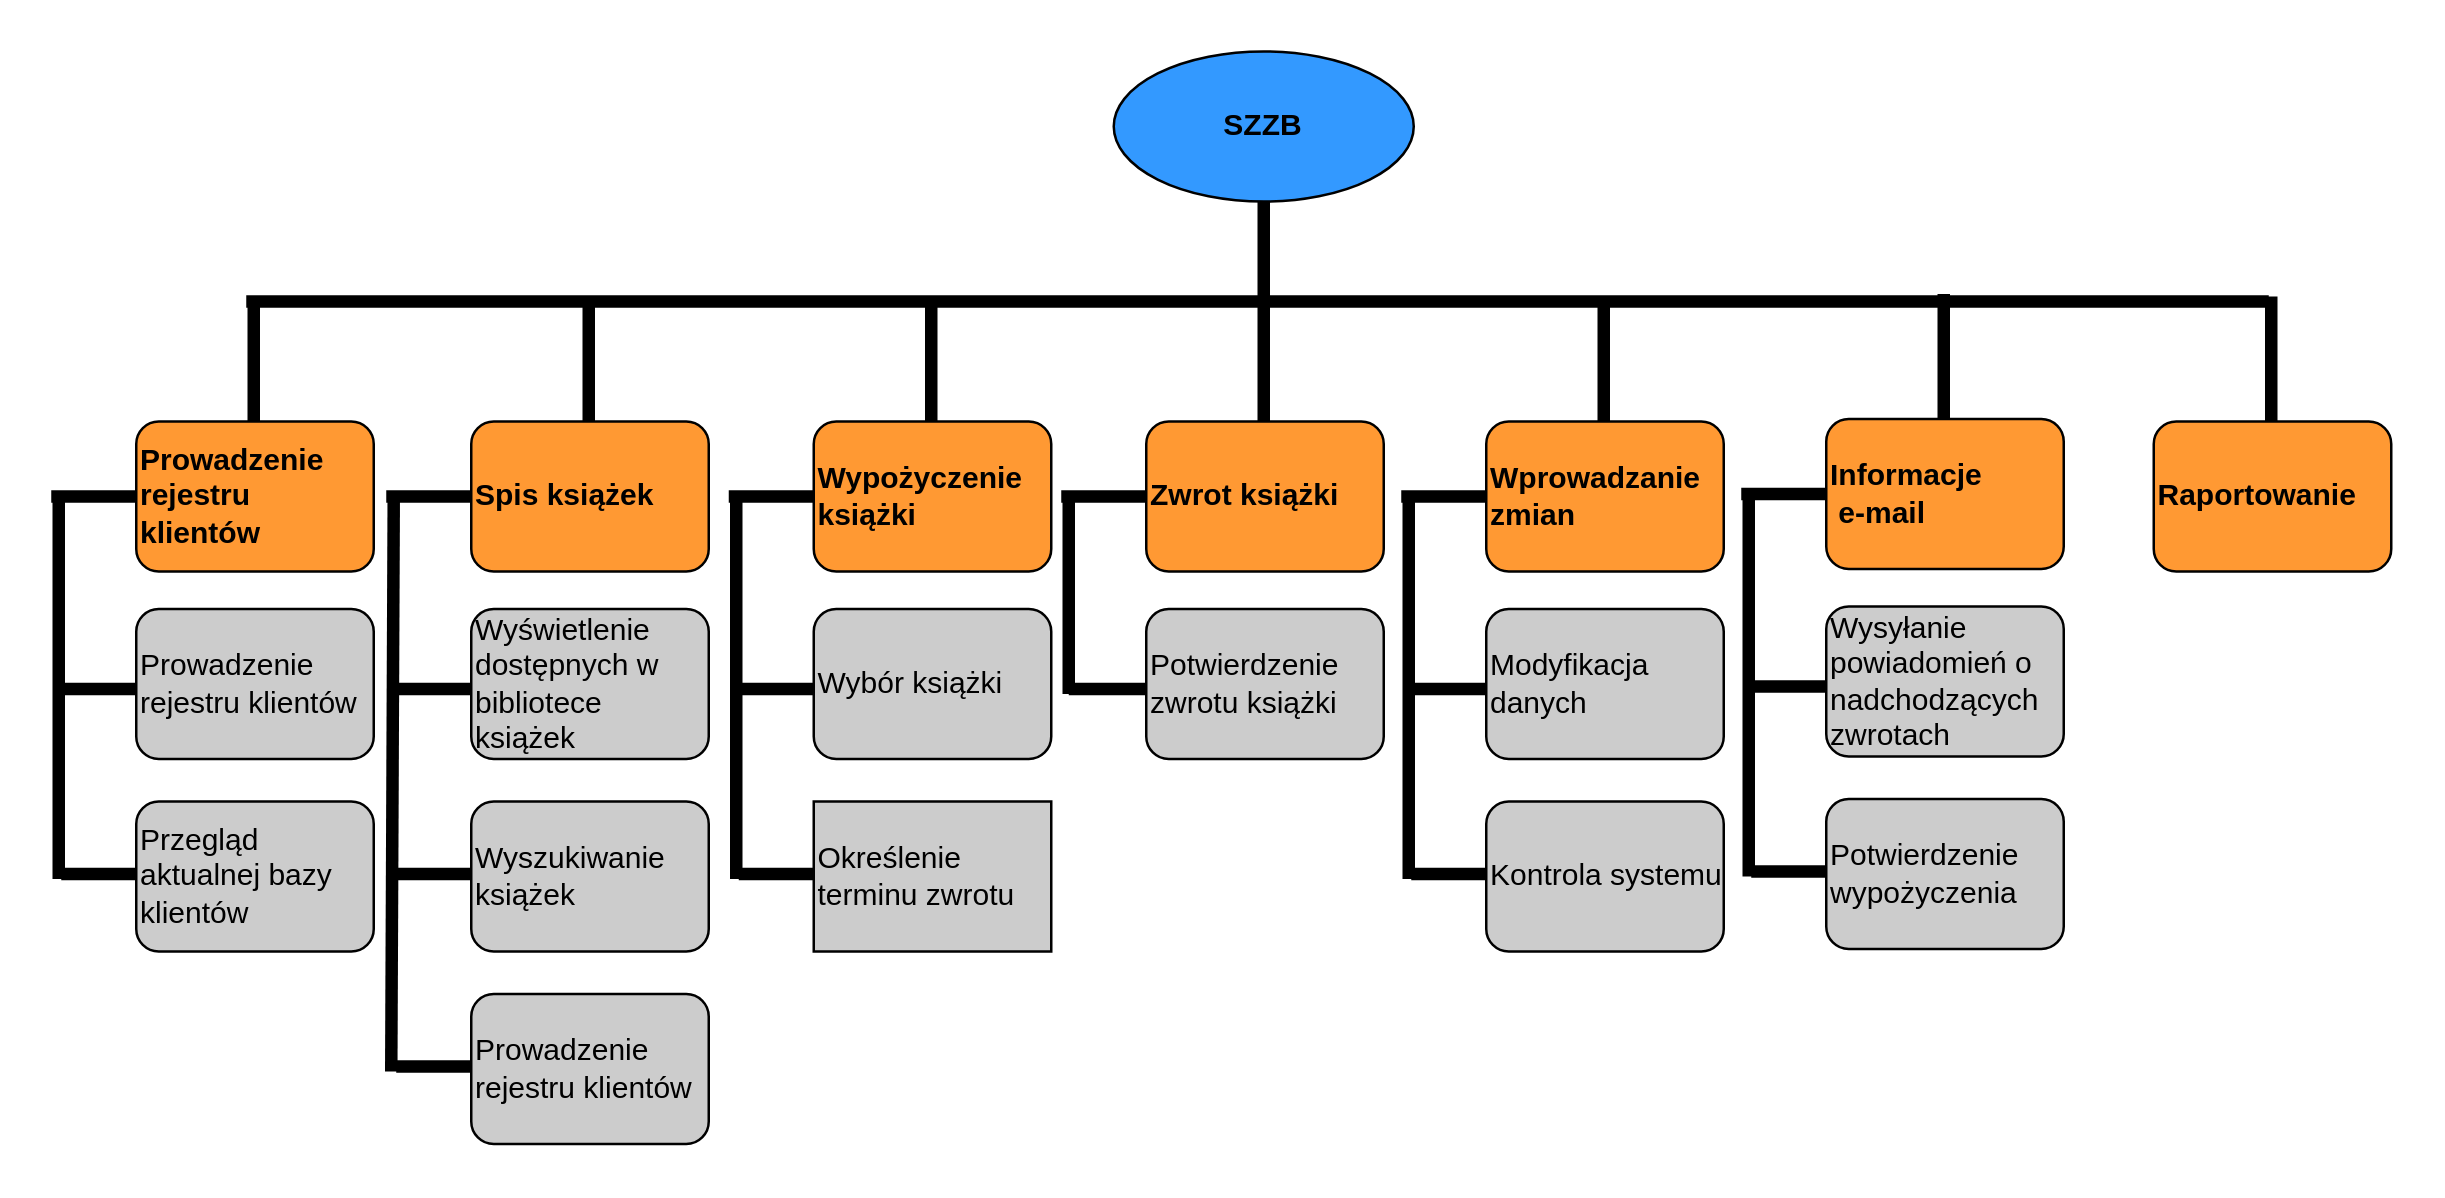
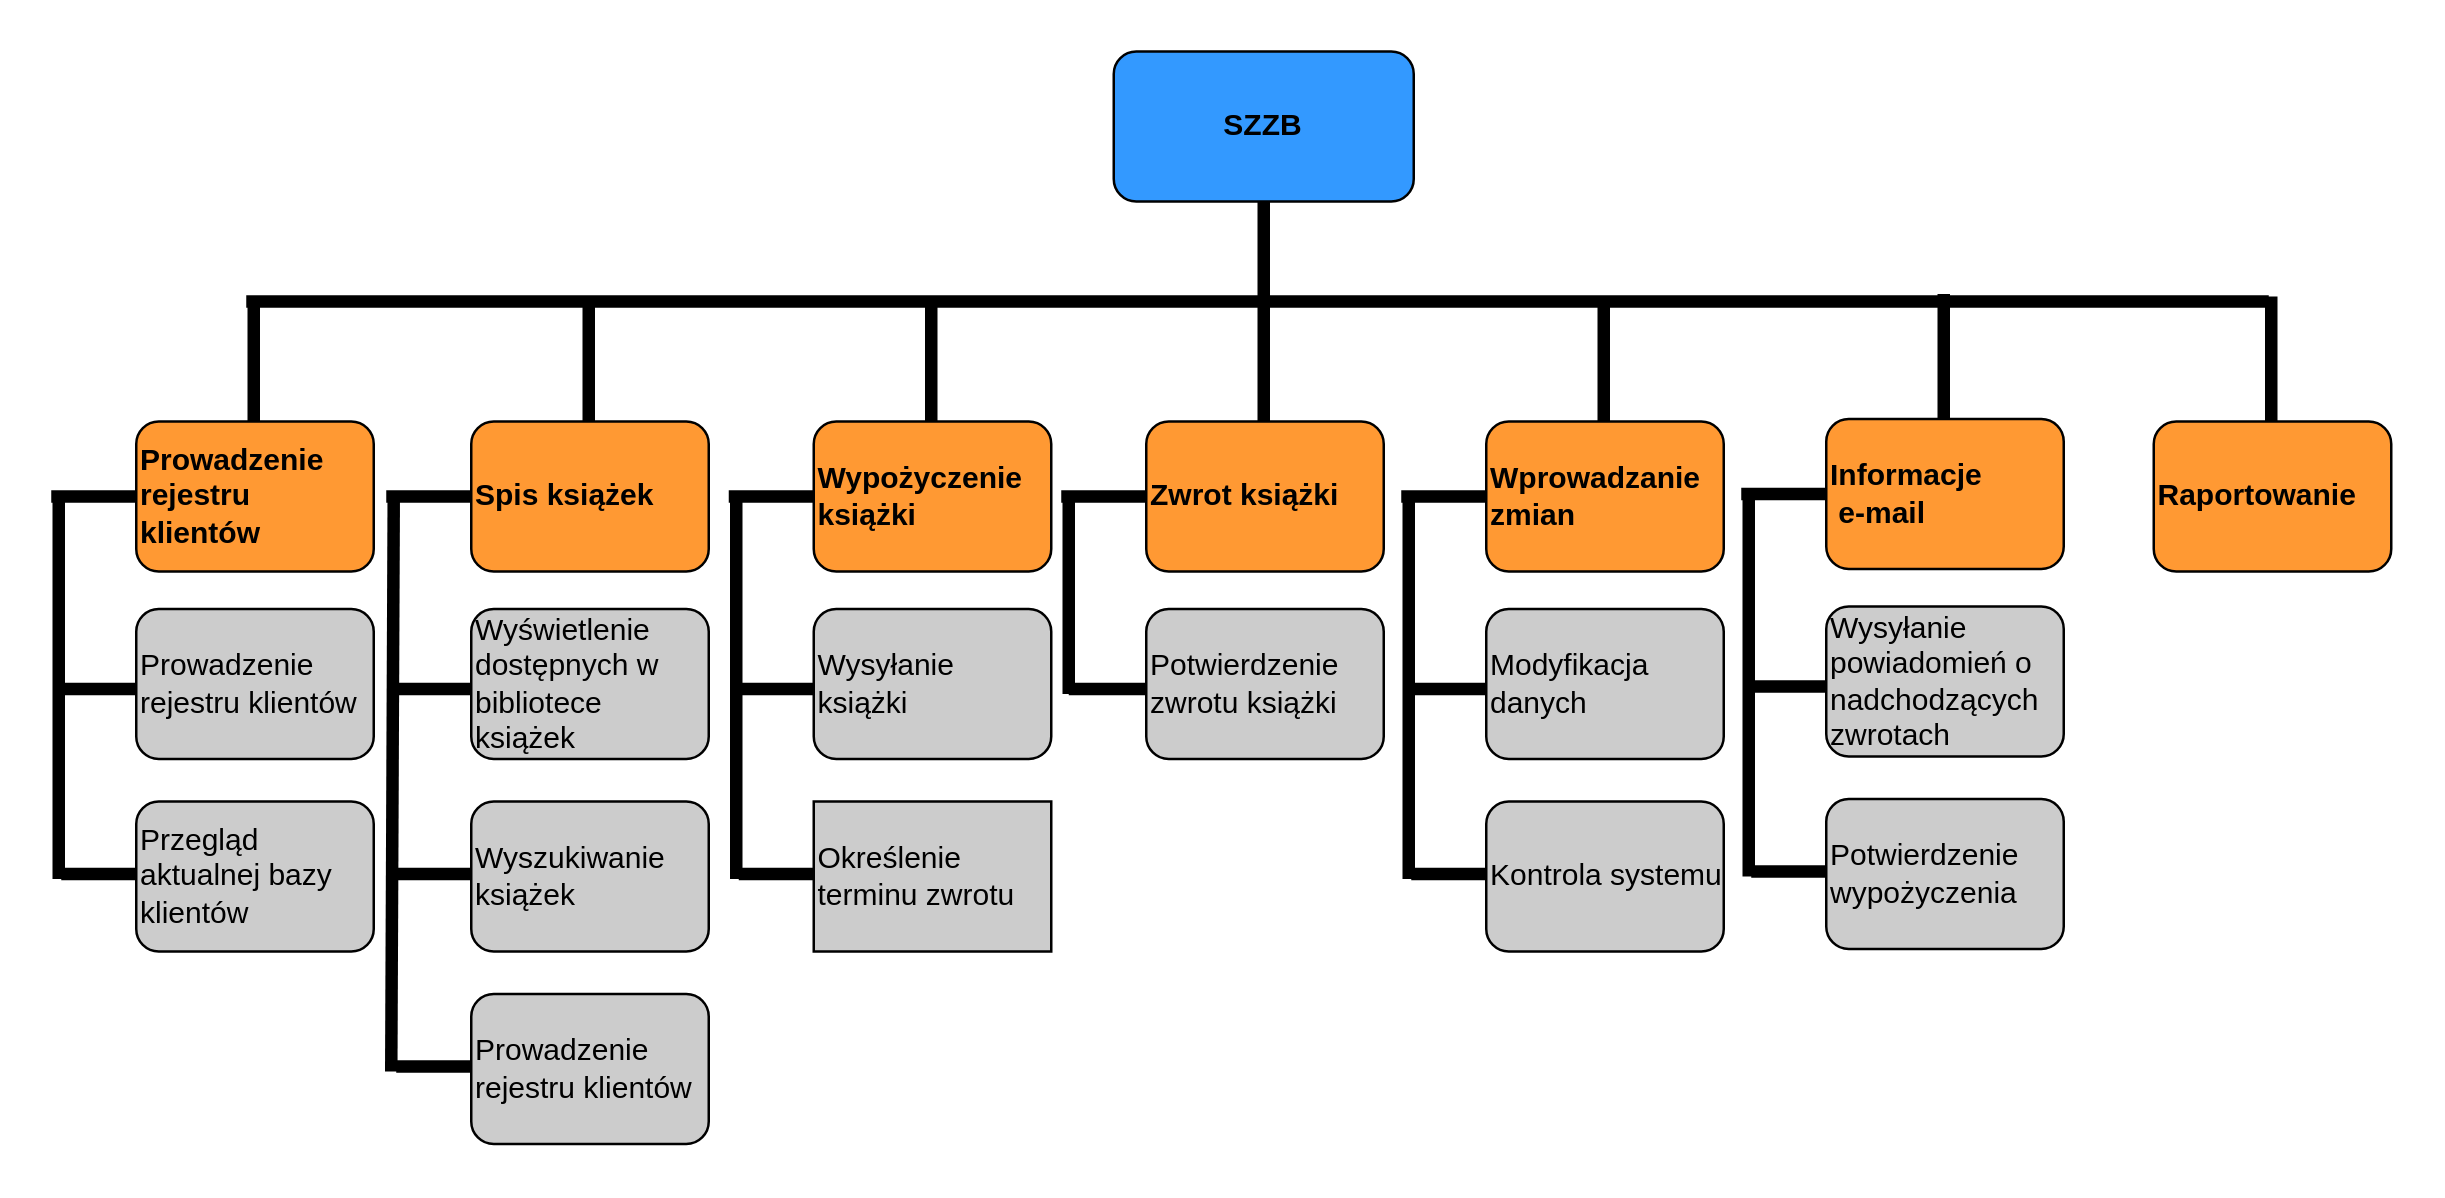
  <mxCell id="0" />
  <mxCell id="1" parent="0" />
- <mxCell id="2" value="&lt;b&gt;SZZB&lt;/b&gt;" style="ellipse;whiteSpace=wrap;html=1;fillColor=#3399FF;" vertex="1" parent="1"><mxGeometry x="445" y="20" width="120" height="60" as="geometry" /></mxCell>
+ <mxCell id="2" value="&lt;b&gt;SZZB&lt;/b&gt;" style="rounded=1;whiteSpace=wrap;html=1;fillColor=#3399FF;" vertex="1" parent="1"><mxGeometry x="445" y="20" width="120" height="60" as="geometry" /></mxCell>
  <mxCell id="3" value="" style="endArrow=none;html=1;strokeWidth=5;" edge="1" parent="1"><mxGeometry width="50" height="50" relative="1" as="geometry"><mxPoint x="98" y="120" as="sourcePoint" /><mxPoint x="907" y="120" as="targetPoint" /></mxGeometry></mxCell>
  <mxCell id="4" value="" style="endArrow=none;html=1;strokeWidth=5;entryX=0.5;entryY=1;entryDx=0;entryDy=0;" edge="1" parent="1" target="2"><mxGeometry width="50" height="50" relative="1" as="geometry"><mxPoint x="505" y="120" as="sourcePoint" /><mxPoint x="530" y="370" as="targetPoint" /></mxGeometry></mxCell>
  <mxCell id="5" value="" style="endArrow=none;html=1;strokeWidth=5;" edge="1" parent="1"><mxGeometry width="50" height="50" relative="1" as="geometry"><mxPoint x="101" y="168" as="sourcePoint" /><mxPoint x="101" y="118" as="targetPoint" /></mxGeometry></mxCell>
  <mxCell id="6" value="&lt;b&gt;Prowadzenie rejestru klientów&lt;/b&gt;" style="rounded=1;whiteSpace=wrap;html=1;align=left;fillColor=#FF9933;" vertex="1" parent="1"><mxGeometry x="54" y="168" width="95" height="60" as="geometry" /></mxCell>
  <mxCell id="7" value="" style="endArrow=none;html=1;strokeWidth=5;exitX=0;exitY=0.5;exitDx=0;exitDy=0;" edge="1" parent="1" source="6"><mxGeometry width="50" height="50" relative="1" as="geometry"><mxPoint x="407" y="199" as="sourcePoint" /><mxPoint x="20" y="198" as="targetPoint" /></mxGeometry></mxCell>
  <mxCell id="8" value="" style="endArrow=none;html=1;strokeWidth=5;" edge="1" parent="1"><mxGeometry width="50" height="50" relative="1" as="geometry"><mxPoint x="23" y="351" as="sourcePoint" /><mxPoint x="23" y="198" as="targetPoint" /></mxGeometry></mxCell>
  <mxCell id="9" value="" style="endArrow=none;html=1;strokeWidth=5;" edge="1" parent="1"><mxGeometry width="50" height="50" relative="1" as="geometry"><mxPoint x="23" y="275" as="sourcePoint" /><mxPoint x="54" y="275" as="targetPoint" /></mxGeometry></mxCell>
  <mxCell id="10" value="Prowadzenie rejestru klientów" style="rounded=1;whiteSpace=wrap;html=1;align=left;fillColor=#CCCCCC;" vertex="1" parent="1"><mxGeometry x="54" y="243" width="95" height="60" as="geometry" /></mxCell>
  <mxCell id="11" value="Przegląd aktualnej bazy klientów" style="rounded=1;whiteSpace=wrap;html=1;align=left;fillColor=#CCCCCC;" vertex="1" parent="1"><mxGeometry x="54" y="320" width="95" height="60" as="geometry" /></mxCell>
  <mxCell id="12" value="" style="endArrow=none;html=1;strokeWidth=5;entryX=0;entryY=0.483;entryDx=0;entryDy=0;entryPerimeter=0;" edge="1" parent="1" target="11"><mxGeometry width="50" height="50" relative="1" as="geometry"><mxPoint x="24" y="349" as="sourcePoint" /><mxPoint x="53" y="349" as="targetPoint" /></mxGeometry></mxCell>
  <mxCell id="13" value="" style="endArrow=none;html=1;strokeWidth=5;" edge="1" parent="1"><mxGeometry width="50" height="50" relative="1" as="geometry"><mxPoint x="235" y="168" as="sourcePoint" /><mxPoint x="235" y="118" as="targetPoint" /></mxGeometry></mxCell>
  <mxCell id="14" value="&lt;b&gt;Spis książek&lt;/b&gt;" style="rounded=1;whiteSpace=wrap;html=1;align=left;fillColor=#FF9933;" vertex="1" parent="1"><mxGeometry x="188" y="168" width="95" height="60" as="geometry" /></mxCell>
  <mxCell id="15" value="" style="endArrow=none;html=1;strokeWidth=5;exitX=0;exitY=0.5;exitDx=0;exitDy=0;" edge="1" parent="1" source="14"><mxGeometry width="50" height="50" relative="1" as="geometry"><mxPoint x="541" y="199" as="sourcePoint" /><mxPoint x="154" y="198" as="targetPoint" /></mxGeometry></mxCell>
  <mxCell id="16" value="" style="endArrow=none;html=1;strokeWidth=5;" edge="1" parent="1"><mxGeometry width="50" height="50" relative="1" as="geometry"><mxPoint x="156" y="428" as="sourcePoint" /><mxPoint x="157" y="198" as="targetPoint" /></mxGeometry></mxCell>
  <mxCell id="17" value="" style="endArrow=none;html=1;strokeWidth=5;" edge="1" parent="1"><mxGeometry width="50" height="50" relative="1" as="geometry"><mxPoint x="157" y="275" as="sourcePoint" /><mxPoint x="188" y="275" as="targetPoint" /></mxGeometry></mxCell>
  <mxCell id="18" value="Wyświetlenie dostępnych w bibliotece książek" style="rounded=1;whiteSpace=wrap;html=1;align=left;fillColor=#CCCCCC;" vertex="1" parent="1"><mxGeometry x="188" y="243" width="95" height="60" as="geometry" /></mxCell>
  <mxCell id="19" value="Wyszukiwanie książek&amp;nbsp;" style="rounded=1;whiteSpace=wrap;html=1;align=left;fillColor=#CCCCCC;" vertex="1" parent="1"><mxGeometry x="188" y="320" width="95" height="60" as="geometry" /></mxCell>
  <mxCell id="20" value="" style="endArrow=none;html=1;strokeWidth=5;entryX=0;entryY=0.483;entryDx=0;entryDy=0;entryPerimeter=0;" edge="1" parent="1" target="19"><mxGeometry width="50" height="50" relative="1" as="geometry"><mxPoint x="158" y="349" as="sourcePoint" /><mxPoint x="187" y="349" as="targetPoint" /></mxGeometry></mxCell>
  <mxCell id="21" value="" style="endArrow=none;html=1;strokeWidth=5;" edge="1" parent="1"><mxGeometry width="50" height="50" relative="1" as="geometry"><mxPoint x="372" y="168" as="sourcePoint" /><mxPoint x="372" y="118" as="targetPoint" /></mxGeometry></mxCell>
  <mxCell id="22" value="&lt;b&gt;Wypożyczenie książki&lt;/b&gt;" style="rounded=1;whiteSpace=wrap;html=1;align=left;fillColor=#FF9933;" vertex="1" parent="1"><mxGeometry x="325" y="168" width="95" height="60" as="geometry" /></mxCell>
  <mxCell id="23" value="" style="endArrow=none;html=1;strokeWidth=5;exitX=0;exitY=0.5;exitDx=0;exitDy=0;" edge="1" parent="1" source="22"><mxGeometry width="50" height="50" relative="1" as="geometry"><mxPoint x="687" y="199" as="sourcePoint" /><mxPoint x="291" y="198" as="targetPoint" /></mxGeometry></mxCell>
  <mxCell id="24" value="" style="endArrow=none;html=1;strokeWidth=5;" edge="1" parent="1"><mxGeometry width="50" height="50" relative="1" as="geometry"><mxPoint x="294" y="351" as="sourcePoint" /><mxPoint x="294" y="198" as="targetPoint" /></mxGeometry></mxCell>
  <mxCell id="25" value="" style="endArrow=none;html=1;strokeWidth=5;" edge="1" parent="1"><mxGeometry width="50" height="50" relative="1" as="geometry"><mxPoint x="294" y="275" as="sourcePoint" /><mxPoint x="325" y="275" as="targetPoint" /></mxGeometry></mxCell>
- <mxCell id="26" value="Wybór książki" style="rounded=1;whiteSpace=wrap;html=1;align=left;fillColor=#CCCCCC;" vertex="1" parent="1"><mxGeometry x="325" y="243" width="95" height="60" as="geometry" /></mxCell>
+ <mxCell id="26" value="Wysyłanie książki" style="rounded=1;whiteSpace=wrap;html=1;align=left;fillColor=#CCCCCC;" vertex="1" parent="1"><mxGeometry x="325" y="243" width="95" height="60" as="geometry" /></mxCell>
  <mxCell id="27" value="Określenie terminu zwrotu" style="whiteSpace=wrap;html=1;align=left;fillColor=#CCCCCC;rounded=0;" vertex="1" parent="1"><mxGeometry x="325" y="320" width="95" height="60" as="geometry" /></mxCell>
  <mxCell id="28" value="" style="endArrow=none;html=1;strokeWidth=5;entryX=0;entryY=0.483;entryDx=0;entryDy=0;entryPerimeter=0;" edge="1" parent="1" target="27"><mxGeometry width="50" height="50" relative="1" as="geometry"><mxPoint x="295" y="349" as="sourcePoint" /><mxPoint x="324" y="349" as="targetPoint" /></mxGeometry></mxCell>
  <mxCell id="29" value="" style="endArrow=none;html=1;strokeWidth=5;" edge="1" parent="1"><mxGeometry width="50" height="50" relative="1" as="geometry"><mxPoint x="505" y="168" as="sourcePoint" /><mxPoint x="505" y="118" as="targetPoint" /></mxGeometry></mxCell>
  <mxCell id="30" value="&lt;b&gt;Zwrot książki&lt;/b&gt;" style="rounded=1;whiteSpace=wrap;html=1;align=left;fillColor=#FF9933;" vertex="1" parent="1"><mxGeometry x="458" y="168" width="95" height="60" as="geometry" /></mxCell>
  <mxCell id="31" value="" style="endArrow=none;html=1;strokeWidth=5;exitX=0;exitY=0.5;exitDx=0;exitDy=0;" edge="1" parent="1" source="30"><mxGeometry width="50" height="50" relative="1" as="geometry"><mxPoint x="811" y="199" as="sourcePoint" /><mxPoint x="424" y="198" as="targetPoint" /></mxGeometry></mxCell>
  <mxCell id="32" value="" style="endArrow=none;html=1;strokeWidth=5;" edge="1" parent="1"><mxGeometry width="50" height="50" relative="1" as="geometry"><mxPoint x="427" y="277" as="sourcePoint" /><mxPoint x="427" y="198" as="targetPoint" /></mxGeometry></mxCell>
  <mxCell id="33" value="" style="endArrow=none;html=1;strokeWidth=5;" edge="1" parent="1"><mxGeometry width="50" height="50" relative="1" as="geometry"><mxPoint x="427" y="275" as="sourcePoint" /><mxPoint x="458" y="275" as="targetPoint" /></mxGeometry></mxCell>
  <mxCell id="34" value="Potwierdzenie zwrotu książki" style="rounded=1;whiteSpace=wrap;html=1;align=left;fillColor=#CCCCCC;" vertex="1" parent="1"><mxGeometry x="458" y="243" width="95" height="60" as="geometry" /></mxCell>
  <mxCell id="35" value="" style="endArrow=none;html=1;strokeWidth=5;" edge="1" parent="1"><mxGeometry width="50" height="50" relative="1" as="geometry"><mxPoint x="641" y="168" as="sourcePoint" /><mxPoint x="641" y="118" as="targetPoint" /></mxGeometry></mxCell>
  <mxCell id="36" value="&lt;b&gt;Wprowadzanie zmian&lt;/b&gt;" style="rounded=1;whiteSpace=wrap;html=1;align=left;fillColor=#FF9933;" vertex="1" parent="1"><mxGeometry x="594" y="168" width="95" height="60" as="geometry" /></mxCell>
  <mxCell id="37" value="" style="endArrow=none;html=1;strokeWidth=5;exitX=0;exitY=0.5;exitDx=0;exitDy=0;" edge="1" parent="1" source="36"><mxGeometry width="50" height="50" relative="1" as="geometry"><mxPoint x="947" y="199" as="sourcePoint" /><mxPoint x="560" y="198" as="targetPoint" /></mxGeometry></mxCell>
  <mxCell id="38" value="" style="endArrow=none;html=1;strokeWidth=5;" edge="1" parent="1"><mxGeometry width="50" height="50" relative="1" as="geometry"><mxPoint x="563" y="351" as="sourcePoint" /><mxPoint x="563" y="198" as="targetPoint" /></mxGeometry></mxCell>
  <mxCell id="39" value="" style="endArrow=none;html=1;strokeWidth=5;" edge="1" parent="1"><mxGeometry width="50" height="50" relative="1" as="geometry"><mxPoint x="563" y="275" as="sourcePoint" /><mxPoint x="594" y="275" as="targetPoint" /></mxGeometry></mxCell>
  <mxCell id="40" value="Modyfikacja danych" style="rounded=1;whiteSpace=wrap;html=1;align=left;fillColor=#CCCCCC;" vertex="1" parent="1"><mxGeometry x="594" y="243" width="95" height="60" as="geometry" /></mxCell>
  <mxCell id="41" value="Kontrola systemu" style="rounded=1;whiteSpace=wrap;html=1;align=left;fillColor=#CCCCCC;" vertex="1" parent="1"><mxGeometry x="594" y="320" width="95" height="60" as="geometry" /></mxCell>
  <mxCell id="42" value="" style="endArrow=none;html=1;strokeWidth=5;entryX=0;entryY=0.483;entryDx=0;entryDy=0;entryPerimeter=0;" edge="1" parent="1" target="41"><mxGeometry width="50" height="50" relative="1" as="geometry"><mxPoint x="564" y="349" as="sourcePoint" /><mxPoint x="593" y="349" as="targetPoint" /></mxGeometry></mxCell>
  <mxCell id="43" value="" style="endArrow=none;html=1;strokeWidth=5;" edge="1" parent="1"><mxGeometry width="50" height="50" relative="1" as="geometry"><mxPoint x="777" y="167" as="sourcePoint" /><mxPoint x="777" y="117" as="targetPoint" /></mxGeometry></mxCell>
  <mxCell id="44" value="&lt;b&gt;Informacje&amp;nbsp; &amp;nbsp; &amp;nbsp; &amp;nbsp;e-mail&lt;/b&gt;" style="rounded=1;whiteSpace=wrap;html=1;align=left;fillColor=#FF9933;" vertex="1" parent="1"><mxGeometry x="730" y="167" width="95" height="60" as="geometry" /></mxCell>
  <mxCell id="45" value="" style="endArrow=none;html=1;strokeWidth=5;exitX=0;exitY=0.5;exitDx=0;exitDy=0;" edge="1" parent="1" source="44"><mxGeometry width="50" height="50" relative="1" as="geometry"><mxPoint x="1083" y="198" as="sourcePoint" /><mxPoint x="696" y="197" as="targetPoint" /></mxGeometry></mxCell>
  <mxCell id="46" value="" style="endArrow=none;html=1;strokeWidth=5;" edge="1" parent="1"><mxGeometry width="50" height="50" relative="1" as="geometry"><mxPoint x="699" y="350" as="sourcePoint" /><mxPoint x="699" y="197" as="targetPoint" /></mxGeometry></mxCell>
  <mxCell id="47" value="" style="endArrow=none;html=1;strokeWidth=5;" edge="1" parent="1"><mxGeometry width="50" height="50" relative="1" as="geometry"><mxPoint x="699" y="274" as="sourcePoint" /><mxPoint x="730" y="274" as="targetPoint" /></mxGeometry></mxCell>
  <mxCell id="48" value="Wysyłanie powiadomień o nadchodzących zwrotach" style="rounded=1;whiteSpace=wrap;html=1;align=left;fillColor=#CCCCCC;" vertex="1" parent="1"><mxGeometry x="730" y="242" width="95" height="60" as="geometry" /></mxCell>
  <mxCell id="49" value="Potwierdzenie wypożyczenia" style="rounded=1;whiteSpace=wrap;html=1;align=left;fillColor=#CCCCCC;" vertex="1" parent="1"><mxGeometry x="730" y="319" width="95" height="60" as="geometry" /></mxCell>
  <mxCell id="50" value="" style="endArrow=none;html=1;strokeWidth=5;entryX=0;entryY=0.483;entryDx=0;entryDy=0;entryPerimeter=0;" edge="1" parent="1" target="49"><mxGeometry width="50" height="50" relative="1" as="geometry"><mxPoint x="700" y="348" as="sourcePoint" /><mxPoint x="729" y="348" as="targetPoint" /></mxGeometry></mxCell>
  <mxCell id="51" value="Prowadzenie rejestru klientów" style="rounded=1;whiteSpace=wrap;html=1;align=left;fillColor=#CCCCCC;" vertex="1" parent="1"><mxGeometry x="188" y="397" width="95" height="60" as="geometry" /></mxCell>
  <mxCell id="52" value="" style="endArrow=none;html=1;strokeWidth=5;entryX=0;entryY=0.483;entryDx=0;entryDy=0;entryPerimeter=0;" edge="1" parent="1" target="51"><mxGeometry width="50" height="50" relative="1" as="geometry"><mxPoint x="158" y="426" as="sourcePoint" /><mxPoint x="187" y="426" as="targetPoint" /></mxGeometry></mxCell>
  <mxCell id="53" value="" style="endArrow=none;html=1;strokeWidth=5;" edge="1" parent="1"><mxGeometry width="50" height="50" relative="1" as="geometry"><mxPoint x="908" y="168" as="sourcePoint" /><mxPoint x="908" y="118" as="targetPoint" /></mxGeometry></mxCell>
  <mxCell id="54" value="&lt;b&gt;Raportowanie&lt;/b&gt;" style="rounded=1;whiteSpace=wrap;html=1;align=left;fillColor=#FF9933;" vertex="1" parent="1"><mxGeometry x="861" y="168" width="95" height="60" as="geometry" /></mxCell>
